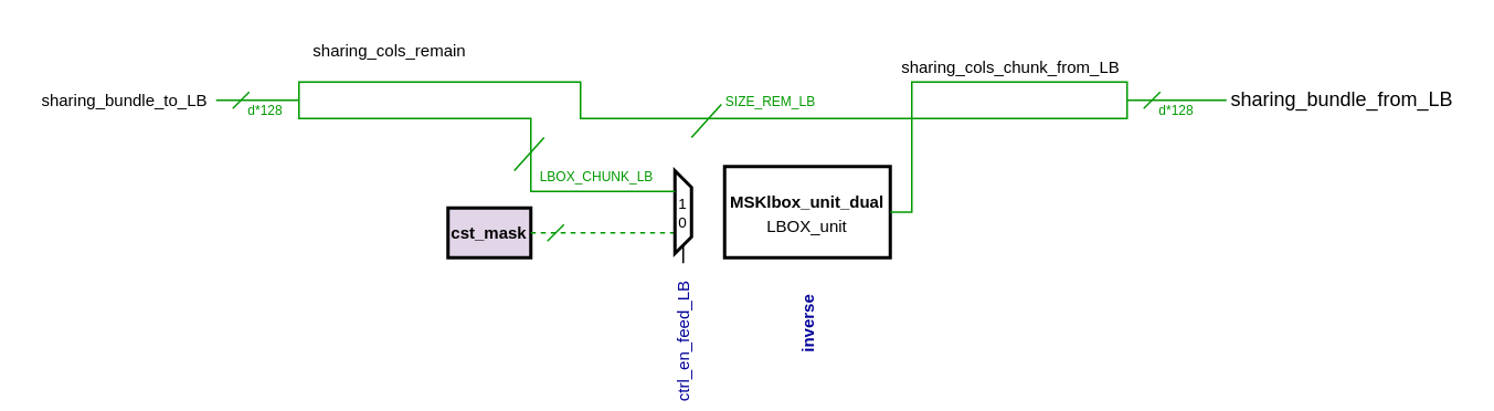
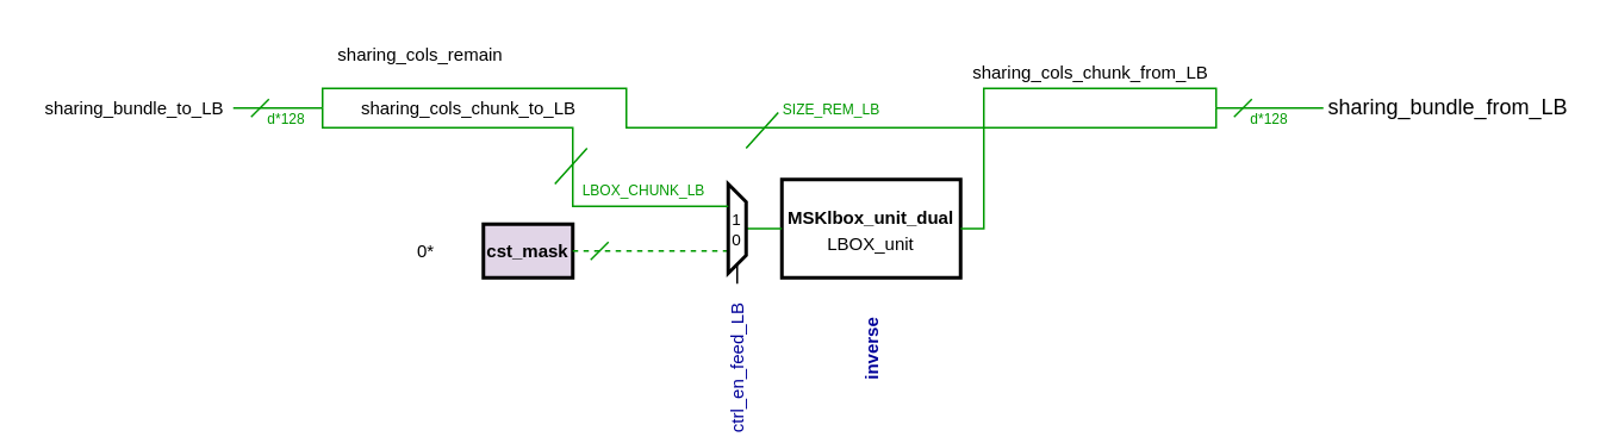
  <mxCell id="0" />
  <mxCell id="1" parent="0" />
  <mxCell id="2" value="&lt;font style=&quot;font-size: 10px&quot;&gt;&lt;b&gt;MSKlbox_unit_dual&lt;/b&gt;&lt;br&gt;LBOX_unit&lt;/font&gt;" style="rounded=0;whiteSpace=wrap;html=1;strokeWidth=2;" parent="1" vertex="1"><mxGeometry x="437" y="100" width="100" height="55" as="geometry" /></mxCell>
  <mxCell id="3" value="&lt;font style=&quot;font-size: 10px&quot;&gt;&lt;b&gt;cst_mask&lt;/b&gt;&lt;br&gt;&lt;/font&gt;" style="rounded=0;whiteSpace=wrap;html=1;strokeWidth=2;fillColor=#e1d5e7;" parent="1" vertex="1"><mxGeometry x="270" y="125" width="50" height="30" as="geometry" /></mxCell>
+ <mxCell id="4" style="edgeStyle=orthogonalEdgeStyle;rounded=0;orthogonalLoop=1;jettySize=auto;html=1;exitX=0.5;exitY=0;exitDx=0;exitDy=0;entryX=0;entryY=0.5;entryDx=0;entryDy=0;endArrow=none;endFill=0;strokeColor=#009900;" parent="1" source="6" target="2" edge="1"><mxGeometry relative="1" as="geometry" /></mxCell>
  <mxCell id="5" style="edgeStyle=orthogonalEdgeStyle;rounded=0;orthogonalLoop=1;jettySize=auto;html=1;exitX=0.75;exitY=1;exitDx=0;exitDy=0;entryX=1;entryY=0.5;entryDx=0;entryDy=0;endArrow=none;endFill=0;strokeColor=#009900;dashed=1;" parent="1" source="6" target="3" edge="1"><mxGeometry relative="1" as="geometry" /></mxCell>
  <mxCell id="6" value="&lt;div style=&quot;font-size: 9px;&quot;&gt;1&lt;/div&gt;&lt;div style=&quot;font-size: 9px;&quot;&gt;0&lt;br style=&quot;font-size: 9px;&quot;&gt;&lt;/div&gt;" style="shape=trapezoid;perimeter=trapezoidPerimeter;whiteSpace=wrap;html=1;shadow=0;glass=1;fillColor=none;gradientColor=none;direction=south;fontSize=9;strokeWidth=2;" parent="1" vertex="1"><mxGeometry x="407" y="102.5" width="10" height="50" as="geometry" /></mxCell>
  <mxCell id="7" value="" style="endArrow=none;html=1;shadow=0;strokeColor=#000000;strokeWidth=1;fontSize=9;fontColor=#000000;entryX=1;entryY=0.5;entryDx=0;entryDy=0;exitX=1;exitY=0.5;exitDx=0;exitDy=0;" parent="1" target="6" edge="1"><mxGeometry width="50" height="50" relative="1" as="geometry"><mxPoint x="412" y="158.25" as="sourcePoint" /><mxPoint x="477" y="322.5" as="targetPoint" /></mxGeometry></mxCell>
+ <mxCell id="8" value="&lt;font style=&quot;font-size: 10px&quot;&gt;0*&lt;/font&gt;" style="text;html=1;strokeColor=none;fillColor=none;align=center;verticalAlign=middle;whiteSpace=wrap;rounded=0;" parent="1" vertex="1"><mxGeometry x="230" y="130" width="16" height="20" as="geometry" /></mxCell>
  <mxCell id="9" style="edgeStyle=orthogonalEdgeStyle;rounded=0;orthogonalLoop=1;jettySize=auto;html=1;entryX=0.25;entryY=1;entryDx=0;entryDy=0;endArrow=none;endFill=0;strokeColor=#009900;" parent="1" target="6" edge="1"><mxGeometry relative="1" as="geometry"><Array as="points"><mxPoint x="320" y="71" /><mxPoint x="320" y="115" /></Array><mxPoint x="180" y="60" as="sourcePoint" /></mxGeometry></mxCell>
  <mxCell id="10" style="edgeStyle=orthogonalEdgeStyle;rounded=0;orthogonalLoop=1;jettySize=auto;html=1;endArrow=none;endFill=0;strokeColor=#009900;" parent="1" edge="1"><mxGeometry relative="1" as="geometry"><Array as="points"><mxPoint x="350" y="49" /><mxPoint x="350" y="71" /></Array><mxPoint x="180" y="60" as="sourcePoint" /><mxPoint x="680" y="60" as="targetPoint" /></mxGeometry></mxCell>
  <mxCell id="11" style="edgeStyle=orthogonalEdgeStyle;rounded=0;orthogonalLoop=1;jettySize=auto;html=1;entryX=1;entryY=0.5;entryDx=0;entryDy=0;endArrow=none;endFill=0;strokeColor=#009900;" parent="1" target="2" edge="1"><mxGeometry relative="1" as="geometry"><Array as="points"><mxPoint x="550" y="49" /><mxPoint x="550" y="128" /></Array><mxPoint x="680" y="60" as="sourcePoint" /></mxGeometry></mxCell>
  <mxCell id="12" style="edgeStyle=orthogonalEdgeStyle;rounded=0;orthogonalLoop=1;jettySize=auto;html=1;exitX=1;exitY=0.5;exitDx=0;exitDy=0;entryX=0;entryY=0.5;entryDx=0;entryDy=0;endArrow=none;endFill=0;strokeColor=#009900;" parent="1" edge="1"><mxGeometry relative="1" as="geometry"><mxPoint x="740" y="60" as="targetPoint" /><mxPoint x="680" y="60" as="sourcePoint" /></mxGeometry></mxCell>
  <mxCell id="13" style="edgeStyle=orthogonalEdgeStyle;rounded=0;orthogonalLoop=1;jettySize=auto;html=1;exitX=1;exitY=0.5;exitDx=0;exitDy=0;entryX=0;entryY=0.5;entryDx=0;entryDy=0;strokeColor=#009900;endArrow=none;endFill=0;" parent="1" source="14" edge="1"><mxGeometry relative="1" as="geometry"><mxPoint x="180" y="60" as="targetPoint" /></mxGeometry></mxCell>
  <mxCell id="14" value="&lt;font style=&quot;font-size: 10px&quot;&gt;sharing_bundle_to_LB&lt;/font&gt;" style="text;html=1;strokeColor=none;fillColor=none;align=center;verticalAlign=middle;whiteSpace=wrap;rounded=0;" parent="1" vertex="1"><mxGeometry x="20" y="50" width="110" height="20" as="geometry" /></mxCell>
+ <mxCell id="15" value="&lt;font style=&quot;font-size: 10px&quot;&gt;sharing_cols_chunk_to_LB&lt;/font&gt;" style="text;html=1;strokeColor=none;fillColor=none;align=center;verticalAlign=middle;whiteSpace=wrap;rounded=0;" parent="1" vertex="1"><mxGeometry x="207" y="50" width="110" height="20" as="geometry" /></mxCell>
  <mxCell id="16" value="&lt;font style=&quot;font-size: 10px&quot;&gt;sharing_cols_chunk_from_LB&lt;/font&gt;" style="text;html=1;strokeColor=none;fillColor=none;align=center;verticalAlign=middle;whiteSpace=wrap;rounded=0;" parent="1" vertex="1"><mxGeometry x="540" y="30" width="140" height="20" as="geometry" /></mxCell>
  <mxCell id="17" value="&lt;font style=&quot;font-size: 10px&quot;&gt;sharing_cols_remain&lt;/font&gt;" style="text;html=1;strokeColor=none;fillColor=none;align=center;verticalAlign=middle;whiteSpace=wrap;rounded=0;" parent="1" vertex="1"><mxGeometry x="185" y="20" width="100" height="20" as="geometry" /></mxCell>
  <mxCell id="18" value="sharing_bundle_from_LB" style="text;html=1;strokeColor=none;fillColor=none;align=center;verticalAlign=middle;whiteSpace=wrap;rounded=0;" parent="1" vertex="1"><mxGeometry x="740" y="50" width="140" height="20" as="geometry" /></mxCell>
  <mxCell id="19" value="" style="endArrow=none;html=1;strokeColor=#009900;" parent="1" edge="1"><mxGeometry width="50" height="50" relative="1" as="geometry"><mxPoint x="140" y="65" as="sourcePoint" /><mxPoint x="150" y="55" as="targetPoint" /></mxGeometry></mxCell>
  <mxCell id="20" value="&lt;font style=&quot;font-size: 8px&quot; color=&quot;#009900&quot;&gt;d*128&lt;/font&gt;" style="text;html=1;strokeColor=none;fillColor=none;align=center;verticalAlign=middle;whiteSpace=wrap;rounded=0;" parent="1" vertex="1"><mxGeometry x="150" y="60" width="20" height="10" as="geometry" /></mxCell>
  <mxCell id="21" value="" style="endArrow=none;html=1;strokeColor=#009900;" parent="1" edge="1"><mxGeometry width="50" height="50" relative="1" as="geometry"><mxPoint x="690" y="65" as="sourcePoint" /><mxPoint x="700" y="55" as="targetPoint" /></mxGeometry></mxCell>
  <mxCell id="22" value="&lt;font style=&quot;font-size: 8px&quot; color=&quot;#009900&quot;&gt;d*128&lt;/font&gt;" style="text;html=1;strokeColor=none;fillColor=none;align=center;verticalAlign=middle;whiteSpace=wrap;rounded=0;" parent="1" vertex="1"><mxGeometry x="700" y="60" width="20" height="10" as="geometry" /></mxCell>
  <mxCell id="23" value="" style="endArrow=none;html=1;strokeColor=#009900;" parent="1" edge="1"><mxGeometry width="50" height="50" relative="1" as="geometry"><mxPoint x="417" y="82.5" as="sourcePoint" /><mxPoint x="435" y="62.5" as="targetPoint" /></mxGeometry></mxCell>
  <mxCell id="24" value="" style="endArrow=none;html=1;strokeColor=#009900;" parent="1" edge="1"><mxGeometry width="50" height="50" relative="1" as="geometry"><mxPoint x="310" y="102.5" as="sourcePoint" /><mxPoint x="328" y="82.5" as="targetPoint" /></mxGeometry></mxCell>
  <mxCell id="25" value="" style="endArrow=none;html=1;strokeColor=#009900;" parent="1" edge="1"><mxGeometry width="50" height="50" relative="1" as="geometry"><mxPoint x="330" y="145" as="sourcePoint" /><mxPoint x="340" y="135" as="targetPoint" /></mxGeometry></mxCell>
  <mxCell id="26" value="&lt;font style=&quot;font-size: 8px&quot; color=&quot;#009900&quot;&gt;SIZE_REM_LB&lt;/font&gt;" style="text;html=1;strokeColor=none;fillColor=none;align=center;verticalAlign=middle;whiteSpace=wrap;rounded=0;" parent="1" vertex="1"><mxGeometry x="446" y="55" width="38" height="10" as="geometry" /></mxCell>
  <mxCell id="27" value="&lt;font style=&quot;font-size: 8px&quot; color=&quot;#009900&quot;&gt;LBOX_CHUNK_LB&lt;/font&gt;" style="text;html=1;strokeColor=none;fillColor=none;align=center;verticalAlign=middle;whiteSpace=wrap;rounded=0;" parent="1" vertex="1"><mxGeometry x="330" y="100" width="60" height="10" as="geometry" /></mxCell>
  <mxCell id="28" value="&lt;font style=&quot;font-size: 10px&quot; color=&quot;#000099&quot;&gt;ctrl_en_feed_LB&lt;/font&gt;" style="text;html=1;strokeColor=none;fillColor=none;align=center;verticalAlign=middle;whiteSpace=wrap;rounded=0;rotation=-90;" parent="1" vertex="1"><mxGeometry x="372" y="200" width="80" height="11.5" as="geometry" /></mxCell>
  <mxCell id="29" value="&lt;font color=&quot;#000099&quot; size=&quot;1&quot;&gt;&lt;b&gt;inverse&lt;/b&gt;&lt;/font&gt;" style="text;html=1;strokeColor=none;fillColor=none;align=center;verticalAlign=middle;whiteSpace=wrap;rounded=0;rotation=270;" parent="1" vertex="1"><mxGeometry x="467" y="190" width="40" height="10" as="geometry" /></mxCell>
